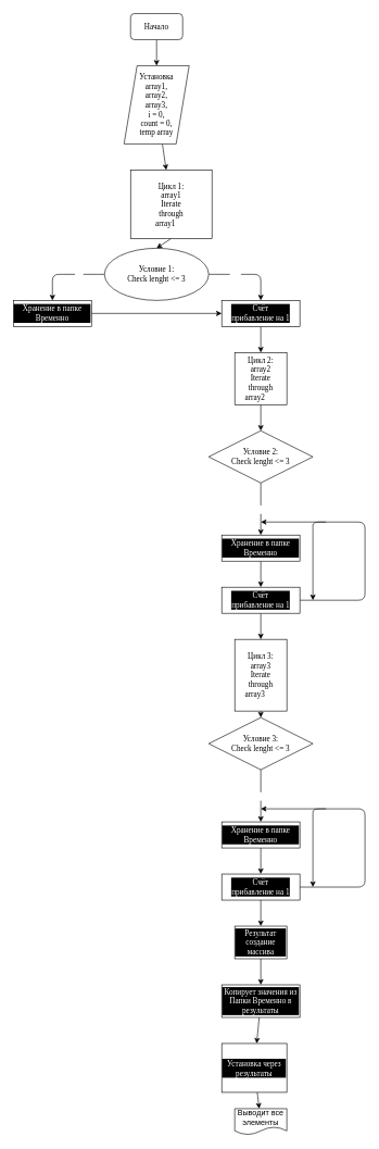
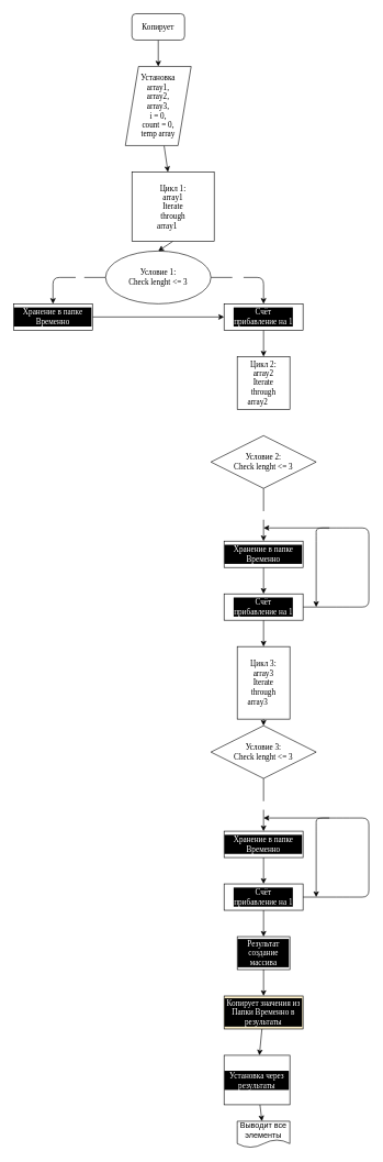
  <mxCell id="0" />
  <mxCell id="1" parent="0" />
  <mxCell id="2" value="" style="edgeStyle=none;html=1;fontFamily=Comic Sans MS;fontColor=#FFFFFF;" edge="1" parent="1" source="3" target="11"><mxGeometry relative="1" as="geometry" /></mxCell>
- <mxCell id="3" value="&lt;font face=&quot;Comic Sans MS&quot;&gt;Начало&lt;/font&gt;" style="rounded=1;whiteSpace=wrap;html=1;" vertex="1" parent="1"><mxGeometry x="200" y="20" width="80" height="40" as="geometry" /></mxCell>
+ <mxCell id="3" value="&lt;font face=&quot;Comic Sans MS&quot;&gt;Копирует&lt;/font&gt;" style="rounded=1;whiteSpace=wrap;html=1;" vertex="1" parent="1"><mxGeometry x="200" y="20" width="80" height="40" as="geometry" /></mxCell>
  <mxCell id="4" value="Выводит все элементы" style="shape=document;whiteSpace=wrap;html=1;boundedLbl=1;" vertex="1" parent="1"><mxGeometry x="360" y="1700" width="80" height="40" as="geometry" /></mxCell>
  <mxCell id="5" style="edgeStyle=none;html=1;entryX=0.5;entryY=0;entryDx=0;entryDy=0;fontFamily=Comic Sans MS;fontColor=#FFFFFF;" edge="1" parent="1" source="9" target="17"><mxGeometry relative="1" as="geometry"><Array as="points"><mxPoint x="80" y="420" /></Array></mxGeometry></mxCell>
  <mxCell id="6" value="Да" style="edgeLabel;html=1;align=center;verticalAlign=middle;resizable=0;points=[];fontFamily=Comic Sans MS;fontColor=#FFFFFF;" vertex="1" connectable="0" parent="5"><mxGeometry x="-0.01" y="-2" relative="1" as="geometry"><mxPoint x="19" y="2" as="offset" /></mxGeometry></mxCell>
  <mxCell id="7" style="edgeStyle=none;html=1;entryX=0.5;entryY=0;entryDx=0;entryDy=0;fontFamily=Comic Sans MS;fontColor=#FFFFFF;exitX=1;exitY=0.5;exitDx=0;exitDy=0;" edge="1" parent="1" source="9" target="15"><mxGeometry relative="1" as="geometry"><Array as="points"><mxPoint x="400" y="420" /></Array></mxGeometry></mxCell>
  <mxCell id="8" value="Нет" style="edgeLabel;html=1;align=center;verticalAlign=middle;resizable=0;points=[];fontFamily=Comic Sans MS;fontColor=#FFFFFF;" vertex="1" connectable="0" parent="7"><mxGeometry x="-0.107" relative="1" as="geometry"><mxPoint x="-14" as="offset" /></mxGeometry></mxCell>
  <mxCell id="9" value="&lt;font face=&quot;Comic Sans MS&quot;&gt;Условие 1:&lt;br&gt;Check lenght &amp;lt;= 3&lt;/font&gt;" style="ellipse;whiteSpace=wrap;html=1;" vertex="1" parent="1"><mxGeometry x="160" y="380" width="160" height="80" as="geometry" /></mxCell>
  <mxCell id="10" value="" style="edgeStyle=none;html=1;fontFamily=Comic Sans MS;fontColor=#FFFFFF;" edge="1" parent="1" source="11" target="13"><mxGeometry relative="1" as="geometry" /></mxCell>
  <mxCell id="11" value="&lt;font face=&quot;Comic Sans MS&quot;&gt;Установка&lt;br&gt;array1,&lt;br&gt;array2,&lt;br&gt;array3,&lt;br&gt;i = 0,&lt;br&gt;count = 0,&lt;br&gt;temp array&lt;br&gt;&lt;/font&gt;" style="shape=parallelogram;perimeter=parallelogramPerimeter;whiteSpace=wrap;html=1;fixedSize=1;" vertex="1" parent="1"><mxGeometry x="190" y="100" width="100" height="120" as="geometry" /></mxCell>
  <mxCell id="12" value="" style="edgeStyle=none;html=1;fontFamily=Comic Sans MS;fontColor=#FFFFFF;entryX=0.5;entryY=0;entryDx=0;entryDy=0;exitX=0.5;exitY=1;exitDx=0;exitDy=0;" edge="1" parent="1" source="13" target="9"><mxGeometry relative="1" as="geometry" /></mxCell>
  <mxCell id="13" value="&lt;font face=&quot;Comic Sans MS&quot;&gt;Цикл 1: &lt;br&gt;array1&lt;br&gt;Iterate&lt;br&gt;through&lt;br&gt;array1&lt;span style=&quot;white-space: pre;&quot;&gt;&#09;&lt;/span&gt;&lt;/font&gt;" style="rounded=0;whiteSpace=wrap;html=1;" vertex="1" parent="1"><mxGeometry x="200" y="260" width="125" height="105" as="geometry" /></mxCell>
  <mxCell id="14" value="" style="edgeStyle=none;html=1;fontFamily=Comic Sans MS;fontColor=#FFFFFF;" edge="1" parent="1" source="15" target="19"><mxGeometry relative="1" as="geometry" /></mxCell>
  <mxCell id="15" value="Счёт &lt;br&gt;прибавление на 1" style="rounded=0;whiteSpace=wrap;html=1;labelBackgroundColor=#000000;fontFamily=Comic Sans MS;fontColor=#FFFFFF;" vertex="1" parent="1"><mxGeometry x="340" y="460" width="120" height="40" as="geometry" /></mxCell>
  <mxCell id="16" style="edgeStyle=none;html=1;fontFamily=Comic Sans MS;fontColor=#FFFFFF;" edge="1" parent="1" source="17" target="15"><mxGeometry relative="1" as="geometry" /></mxCell>
  <mxCell id="17" value="Хранение в папке Временно" style="rounded=0;whiteSpace=wrap;html=1;labelBackgroundColor=#000000;fontFamily=Comic Sans MS;fontColor=#FFFFFF;" vertex="1" parent="1"><mxGeometry x="20" y="460" width="120" height="40" as="geometry" /></mxCell>
- <mxCell id="18" value="" style="edgeStyle=none;html=1;fontFamily=Comic Sans MS;fontColor=#FFFFFF;" edge="1" parent="1" source="19" target="22"><mxGeometry relative="1" as="geometry" /></mxCell>
  <mxCell id="19" value="&lt;font face=&quot;Comic Sans MS&quot;&gt;Цикл 2: &lt;br&gt;array2&lt;br&gt;Iterate&lt;br&gt;through&lt;br&gt;array2&lt;span style=&quot;white-space: pre;&quot;&gt;&#09;&lt;/span&gt;&lt;/font&gt;" style="rounded=0;whiteSpace=wrap;html=1;" vertex="1" parent="1"><mxGeometry x="360" y="540" width="80" height="80" as="geometry" /></mxCell>
  <mxCell id="20" value="" style="edgeStyle=none;html=1;fontFamily=Comic Sans MS;fontColor=#FFFFFF;exitX=0.5;exitY=1;exitDx=0;exitDy=0;" edge="1" parent="1" source="22" target="24"><mxGeometry relative="1" as="geometry"><mxPoint x="400" y="750" as="sourcePoint" /></mxGeometry></mxCell>
  <mxCell id="21" value="Да" style="edgeLabel;html=1;align=center;verticalAlign=middle;resizable=0;points=[];fontFamily=Comic Sans MS;fontColor=#FFFFFF;" vertex="1" connectable="0" parent="20"><mxGeometry x="-0.42" y="1" relative="1" as="geometry"><mxPoint x="-1" y="17" as="offset" /></mxGeometry></mxCell>
  <mxCell id="22" value="&lt;font face=&quot;Comic Sans MS&quot;&gt;Условие 2:&lt;br&gt;Check lenght &amp;lt;= 3&lt;/font&gt;" style="rhombus;whiteSpace=wrap;html=1;" vertex="1" parent="1"><mxGeometry x="320" y="660" width="160" height="80" as="geometry" /></mxCell>
  <mxCell id="23" value="" style="edgeStyle=none;html=1;fontFamily=Comic Sans MS;fontColor=#FFFFFF;" edge="1" parent="1" source="24" target="27"><mxGeometry relative="1" as="geometry" /></mxCell>
  <mxCell id="24" value="Хранение в папке Временно" style="rounded=0;whiteSpace=wrap;html=1;labelBackgroundColor=#000000;fontFamily=Comic Sans MS;fontColor=#FFFFFF;" vertex="1" parent="1"><mxGeometry x="340" y="820" width="120" height="40" as="geometry" /></mxCell>
  <mxCell id="25" style="edgeStyle=none;html=1;fontFamily=Comic Sans MS;fontColor=#FFFFFF;exitX=1;exitY=0.5;exitDx=0;exitDy=0;" edge="1" parent="1" source="27"><mxGeometry relative="1" as="geometry"><mxPoint x="480" y="920" as="targetPoint" /><Array as="points"><mxPoint x="520" y="920" /><mxPoint x="560" y="920" /><mxPoint x="560" y="800" /><mxPoint x="520" y="800" /><mxPoint x="480" y="800" /><mxPoint x="480" y="810" /></Array></mxGeometry></mxCell>
  <mxCell id="26" value="" style="edgeStyle=none;html=1;fontFamily=Comic Sans MS;fontColor=#FFFFFF;" edge="1" parent="1" source="27" target="30"><mxGeometry relative="1" as="geometry" /></mxCell>
  <mxCell id="27" value="Счёт &lt;br&gt;прибавление на 1" style="rounded=0;whiteSpace=wrap;html=1;labelBackgroundColor=#000000;fontFamily=Comic Sans MS;fontColor=#FFFFFF;" vertex="1" parent="1"><mxGeometry x="340" y="900" width="120" height="40" as="geometry" /></mxCell>
  <mxCell id="28" value="" style="endArrow=classic;html=1;fontFamily=Comic Sans MS;fontColor=#FFFFFF;" edge="1" parent="1"><mxGeometry width="50" height="50" relative="1" as="geometry"><mxPoint x="500" y="800" as="sourcePoint" /><mxPoint x="400" y="800" as="targetPoint" /></mxGeometry></mxCell>
  <mxCell id="29" value="" style="edgeStyle=none;html=1;fontFamily=Comic Sans MS;fontColor=#FFFFFF;" edge="1" parent="1" source="30"><mxGeometry relative="1" as="geometry"><mxPoint x="400" y="1100" as="targetPoint" /></mxGeometry></mxCell>
  <mxCell id="30" value="&lt;font face=&quot;Comic Sans MS&quot;&gt;Цикл 3: &lt;br&gt;array3&lt;br&gt;Iterate&lt;br&gt;through&lt;br&gt;array3&lt;span style=&quot;white-space: pre;&quot;&gt;&#09;&lt;/span&gt;&lt;/font&gt;" style="rounded=0;whiteSpace=wrap;html=1;" vertex="1" parent="1"><mxGeometry x="360" y="980" width="80" height="110" as="geometry" /></mxCell>
  <mxCell id="31" value="" style="edgeStyle=none;html=1;fontFamily=Comic Sans MS;fontColor=#FFFFFF;" edge="1" parent="1" source="33" target="35"><mxGeometry relative="1" as="geometry" /></mxCell>
  <mxCell id="32" value="Да" style="edgeLabel;html=1;align=center;verticalAlign=middle;resizable=0;points=[];fontFamily=Comic Sans MS;fontColor=#FFFFFF;" vertex="1" connectable="0" parent="31"><mxGeometry x="-0.57" y="-1" relative="1" as="geometry"><mxPoint x="1" y="23" as="offset" /></mxGeometry></mxCell>
  <mxCell id="33" value="&lt;font face=&quot;Comic Sans MS&quot;&gt;Условие 3:&lt;br&gt;Check lenght &amp;lt;= 3&lt;/font&gt;" style="rhombus;whiteSpace=wrap;html=1;" vertex="1" parent="1"><mxGeometry x="320" y="1100" width="160" height="80" as="geometry" /></mxCell>
  <mxCell id="34" value="" style="edgeStyle=none;html=1;fontFamily=Comic Sans MS;fontColor=#FFFFFF;" edge="1" parent="1" source="35" target="37"><mxGeometry relative="1" as="geometry" /></mxCell>
  <mxCell id="35" value="Хранение в папке Временно" style="rounded=0;whiteSpace=wrap;html=1;labelBackgroundColor=#000000;fontFamily=Comic Sans MS;fontColor=#FFFFFF;" vertex="1" parent="1"><mxGeometry x="340" y="1260" width="120" height="40" as="geometry" /></mxCell>
  <mxCell id="36" value="" style="edgeStyle=none;html=1;fontFamily=Comic Sans MS;fontColor=#FFFFFF;" edge="1" parent="1" source="37" target="41"><mxGeometry relative="1" as="geometry" /></mxCell>
  <mxCell id="37" value="Счёт &lt;br&gt;прибавление на 1" style="rounded=0;whiteSpace=wrap;html=1;labelBackgroundColor=#000000;fontFamily=Comic Sans MS;fontColor=#FFFFFF;" vertex="1" parent="1"><mxGeometry x="340" y="1340" width="120" height="40" as="geometry" /></mxCell>
  <mxCell id="38" style="edgeStyle=none;html=1;fontFamily=Comic Sans MS;fontColor=#FFFFFF;exitX=1;exitY=0.5;exitDx=0;exitDy=0;" edge="1" parent="1"><mxGeometry relative="1" as="geometry"><mxPoint x="480" y="1360" as="targetPoint" /><mxPoint x="460" y="1360" as="sourcePoint" /><Array as="points"><mxPoint x="520" y="1360" /><mxPoint x="560" y="1360" /><mxPoint x="560" y="1240" /><mxPoint x="520" y="1240" /><mxPoint x="480" y="1240" /><mxPoint x="480" y="1250" /></Array></mxGeometry></mxCell>
  <mxCell id="39" value="" style="endArrow=classic;html=1;fontFamily=Comic Sans MS;fontColor=#FFFFFF;" edge="1" parent="1"><mxGeometry width="50" height="50" relative="1" as="geometry"><mxPoint x="500" y="1240" as="sourcePoint" /><mxPoint x="400" y="1240" as="targetPoint" /></mxGeometry></mxCell>
  <mxCell id="40" value="" style="edgeStyle=none;html=1;fontFamily=Comic Sans MS;fontColor=#FFFFFF;" edge="1" parent="1" source="41" target="43"><mxGeometry relative="1" as="geometry" /></mxCell>
  <mxCell id="41" value="Результат создание массива" style="rounded=0;whiteSpace=wrap;html=1;labelBackgroundColor=#000000;fontFamily=Comic Sans MS;fontColor=#FFFFFF;" vertex="1" parent="1"><mxGeometry x="360" y="1420" width="80" height="50" as="geometry" /></mxCell>
  <mxCell id="42" value="" style="edgeStyle=none;html=1;fontFamily=Comic Sans MS;fontColor=#FFFFFF;" edge="1" parent="1" source="43" target="45"><mxGeometry relative="1" as="geometry" /></mxCell>
- <mxCell id="43" value="Копирует значения из Папки Временно в результаты" style="rounded=0;whiteSpace=wrap;html=1;labelBackgroundColor=#000000;fontFamily=Comic Sans MS;fontColor=#FFFFFF;" vertex="1" parent="1"><mxGeometry x="340" y="1510" width="120" height="50" as="geometry" /></mxCell>
+ <mxCell id="43" value="Копирует значения из Папки Временно в результаты" style="rounded=0;whiteSpace=wrap;html=1;labelBackgroundColor=#000000;fontFamily=Comic Sans MS;fontColor=#FFFFFF;fillColor=#fff2cc;" vertex="1" parent="1"><mxGeometry x="340" y="1510" width="120" height="50" as="geometry" /></mxCell>
  <mxCell id="44" value="" style="edgeStyle=none;html=1;fontFamily=Comic Sans MS;fontColor=#FFFFFF;" edge="1" parent="1" source="45" target="4"><mxGeometry relative="1" as="geometry" /></mxCell>
  <mxCell id="45" value="Установка через результаты" style="rounded=0;whiteSpace=wrap;html=1;labelBackgroundColor=#000000;fontFamily=Comic Sans MS;fontColor=#FFFFFF;" vertex="1" parent="1"><mxGeometry x="340" y="1600" width="100" height="75" as="geometry" /></mxCell>
